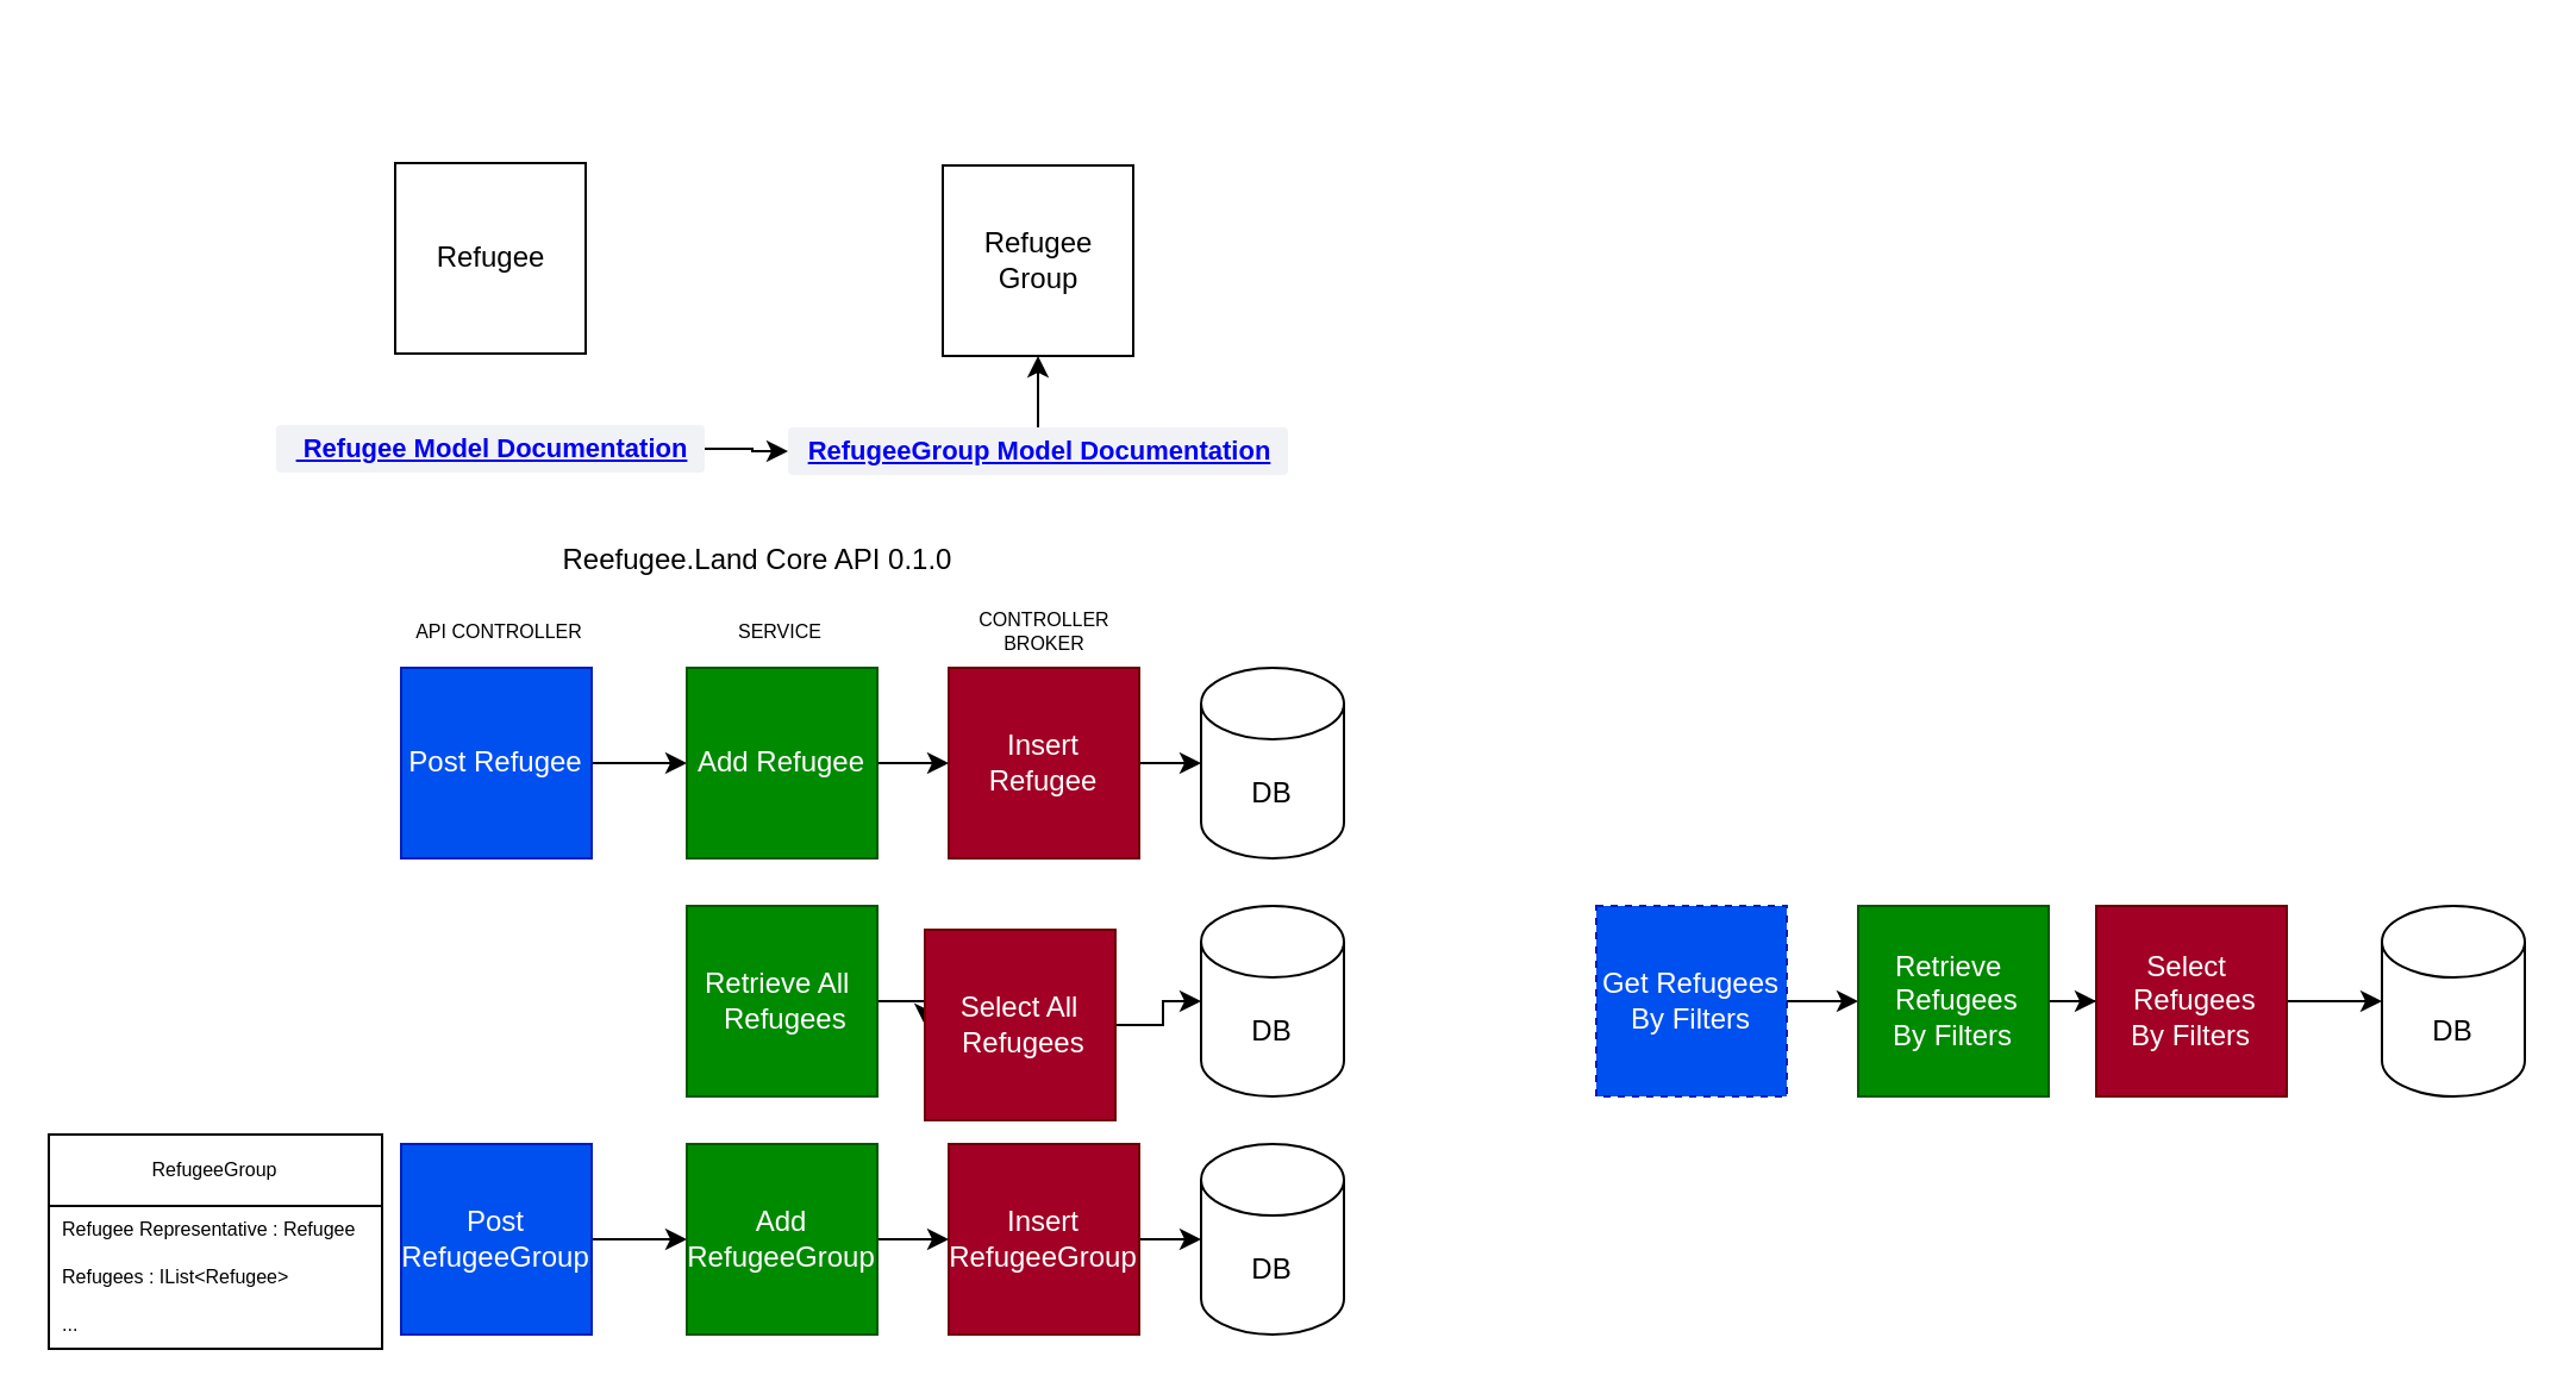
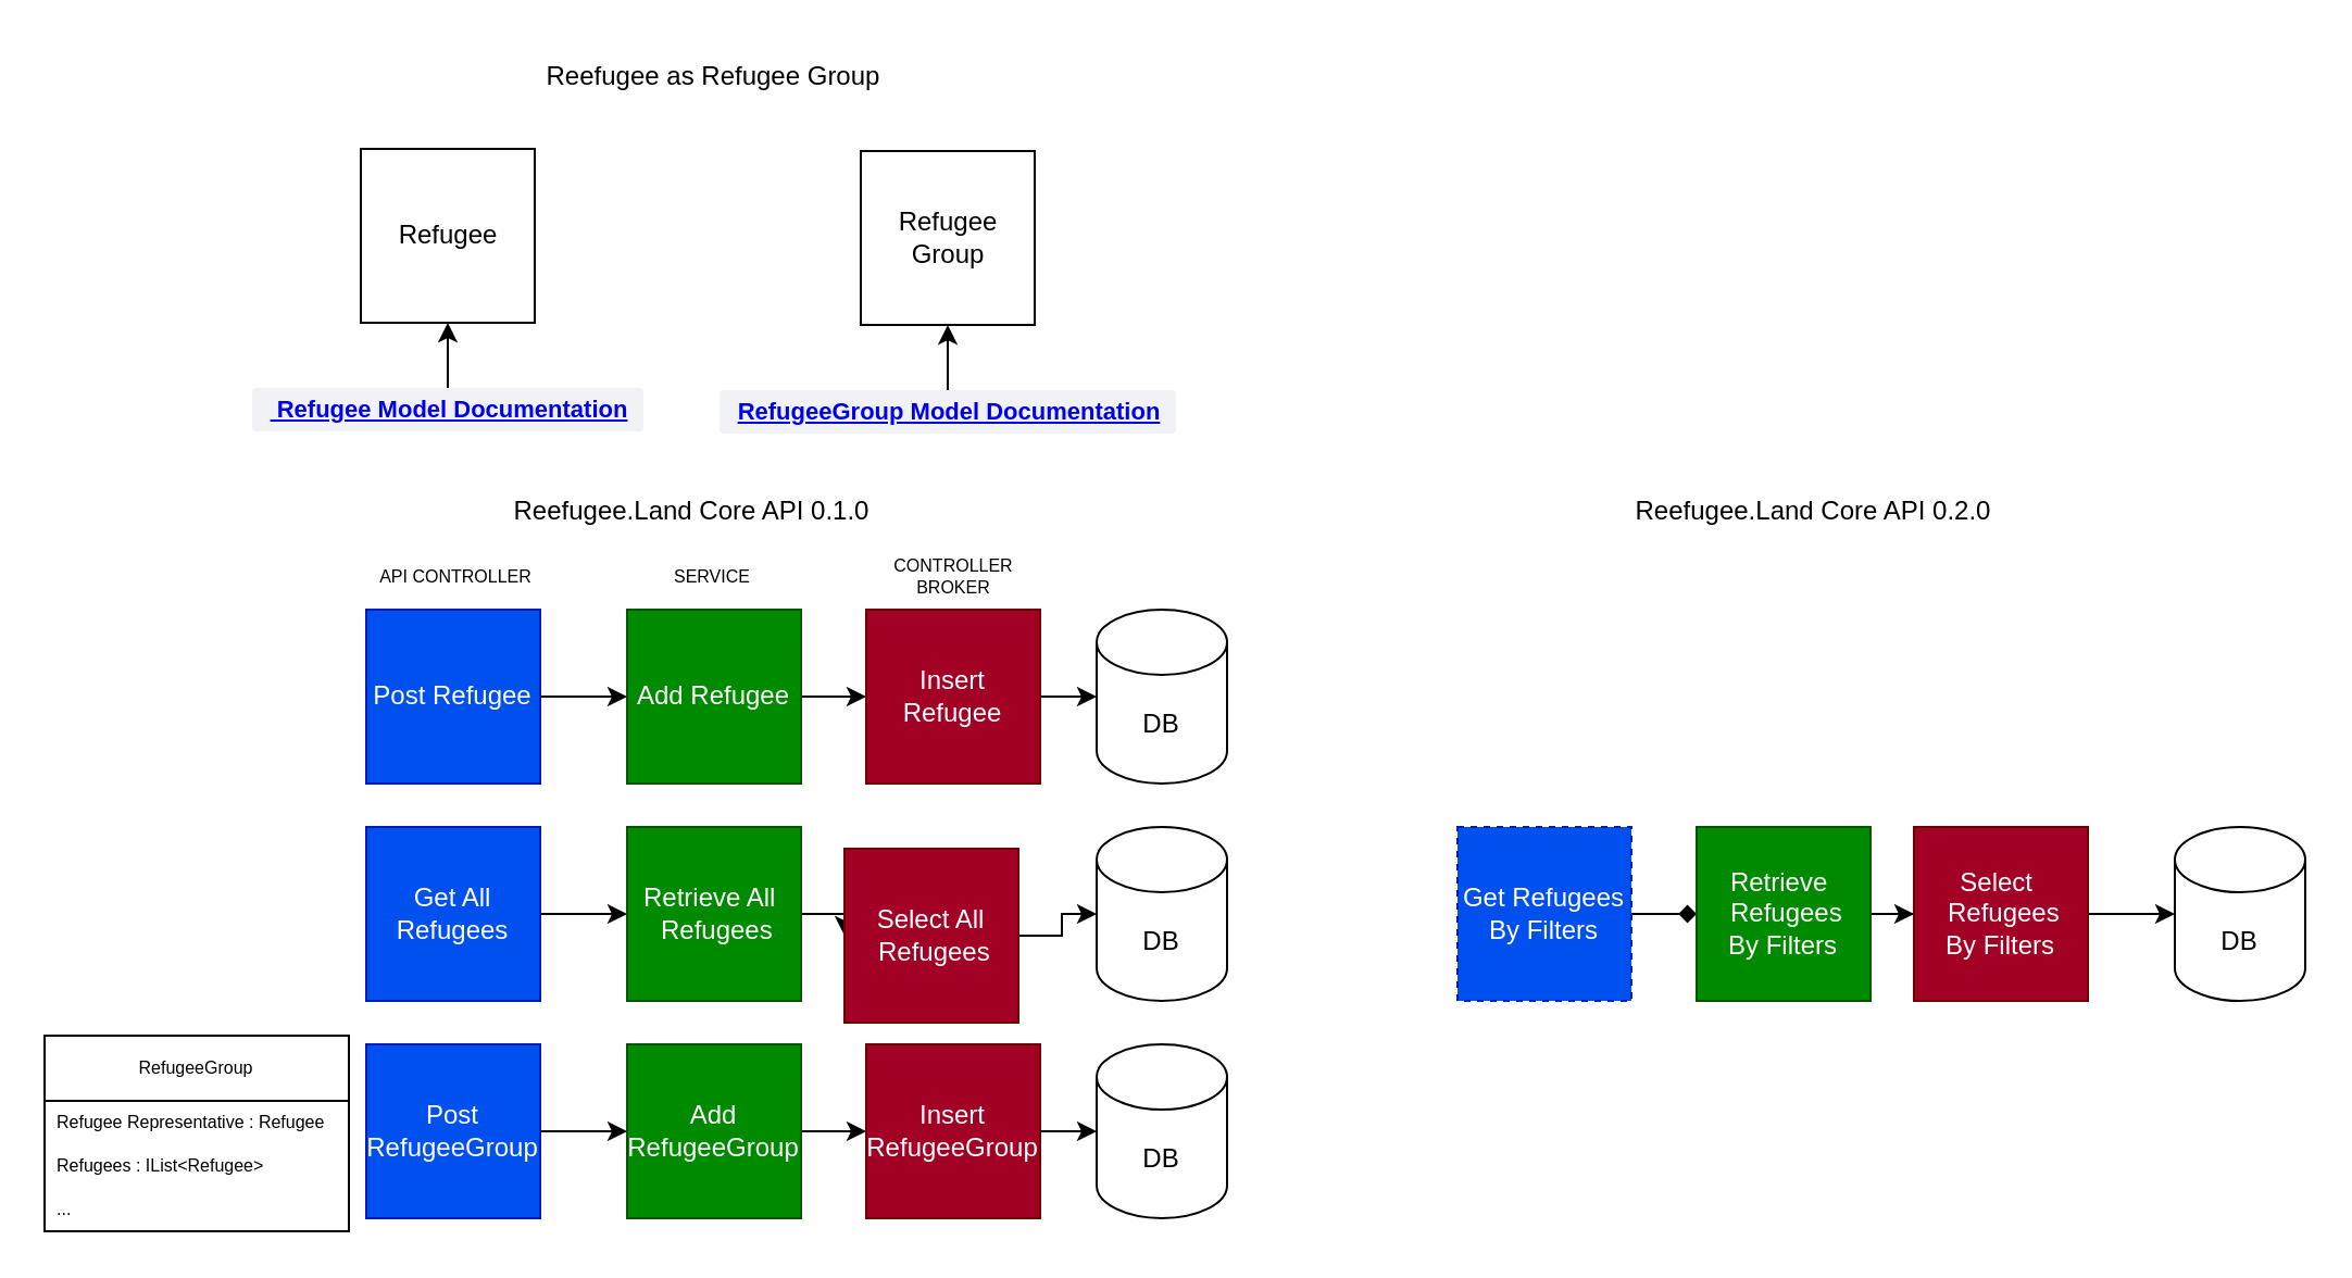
  <mxCell id="0" />
  <mxCell id="1" parent="0" />
  <mxCell id="2" value="Refugee Group" style="whiteSpace=wrap;html=1;aspect=fixed;" vertex="1" parent="1"><mxGeometry x="395.5" y="69" width="80" height="80" as="geometry" /></mxCell>
+ <mxCell id="3" value="Reefugee as Refugee Group" style="text;html=1;strokeColor=none;fillColor=none;align=center;verticalAlign=middle;whiteSpace=wrap;rounded=0;" vertex="1" parent="1"><mxGeometry x="243" y="20" width="170" height="30" as="geometry" /></mxCell>
  <mxCell id="4" value="Refugee" style="whiteSpace=wrap;html=1;aspect=fixed;" vertex="1" parent="1"><mxGeometry x="165.5" y="68" width="80" height="80" as="geometry" /></mxCell>
- <mxCell id="5" style="edgeStyle=orthogonalEdgeStyle;rounded=0;orthogonalLoop=1;jettySize=auto;html=1;" edge="1" parent="1" source="6" target="8"><mxGeometry relative="1" as="geometry" /></mxCell>
+ <mxCell id="5" style="edgeStyle=orthogonalEdgeStyle;rounded=0;orthogonalLoop=1;jettySize=auto;html=1;" edge="1" parent="1" source="6" target="4"><mxGeometry relative="1" as="geometry" /></mxCell>
  <mxCell id="6" value="&lt;a href=&quot;https://docs.refugee.land/docs/refugeeland.core/models/refugee&quot;&gt;&amp;nbsp;Refugee Model Documentation&lt;/a&gt;" style="dashed=0;html=1;fillColor=#F0F2F5;strokeColor=none;align=center;rounded=1;arcSize=10;fontColor=#3384FF;fontStyle=1;fontSize=11;shadow=0" vertex="1" parent="1"><mxGeometry x="115.5" y="178" width="180" height="20" as="geometry" /></mxCell>
  <mxCell id="7" style="edgeStyle=orthogonalEdgeStyle;rounded=0;orthogonalLoop=1;jettySize=auto;html=1;" edge="1" parent="1" source="8" target="2"><mxGeometry relative="1" as="geometry" /></mxCell>
  <mxCell id="8" value="&lt;a href=&quot;https://docs.refugee.land/docs/refugeeland.core/models/refugeegroup&quot;&gt;RefugeeGroup Model Documentation&lt;/a&gt;" style="dashed=0;html=1;fillColor=#F0F2F5;strokeColor=none;align=center;rounded=1;arcSize=10;fontColor=#3384FF;fontStyle=1;fontSize=11;shadow=0" vertex="1" parent="1"><mxGeometry x="330.5" y="179" width="210" height="20" as="geometry" /></mxCell>
  <mxCell id="9" style="edgeStyle=orthogonalEdgeStyle;rounded=0;orthogonalLoop=1;jettySize=auto;html=1;entryX=0;entryY=0.5;entryDx=0;entryDy=0;fontSize=8;" edge="1" parent="1" source="10" target="12"><mxGeometry relative="1" as="geometry" /></mxCell>
  <mxCell id="10" value="Post Refugee" style="whiteSpace=wrap;html=1;aspect=fixed;fillColor=#0050ef;fontColor=#ffffff;strokeColor=#001DBC;" vertex="1" parent="1"><mxGeometry x="168" y="280" width="80" height="80" as="geometry" /></mxCell>
  <mxCell id="11" style="edgeStyle=orthogonalEdgeStyle;rounded=0;orthogonalLoop=1;jettySize=auto;html=1;entryX=0;entryY=0.5;entryDx=0;entryDy=0;fontSize=8;" edge="1" parent="1" source="12" target="14"><mxGeometry relative="1" as="geometry" /></mxCell>
  <mxCell id="12" value="Add Refugee" style="whiteSpace=wrap;html=1;aspect=fixed;fillColor=#008a00;fontColor=#ffffff;strokeColor=#005700;" vertex="1" parent="1"><mxGeometry x="288" y="280" width="80" height="80" as="geometry" /></mxCell>
  <mxCell id="13" style="edgeStyle=orthogonalEdgeStyle;rounded=0;orthogonalLoop=1;jettySize=auto;html=1;fontSize=8;" edge="1" parent="1" source="14" target="42"><mxGeometry relative="1" as="geometry" /></mxCell>
  <mxCell id="14" value="Insert Refugee" style="whiteSpace=wrap;html=1;aspect=fixed;fillColor=#a20025;fontColor=#ffffff;strokeColor=#6F0000;" vertex="1" parent="1"><mxGeometry x="398" y="280" width="80" height="80" as="geometry" /></mxCell>
  <mxCell id="15" style="edgeStyle=orthogonalEdgeStyle;rounded=0;orthogonalLoop=1;jettySize=auto;html=1;fontSize=8;" edge="1" parent="1" source="16" target="18"><mxGeometry relative="1" as="geometry" /></mxCell>
  <mxCell id="16" value="Post RefugeeGroup" style="whiteSpace=wrap;html=1;aspect=fixed;fillColor=#0050ef;fontColor=#ffffff;strokeColor=#001DBC;" vertex="1" parent="1"><mxGeometry x="168" y="480" width="80" height="80" as="geometry" /></mxCell>
  <mxCell id="17" style="edgeStyle=orthogonalEdgeStyle;rounded=0;orthogonalLoop=1;jettySize=auto;html=1;fontSize=8;" edge="1" parent="1" source="18" target="20"><mxGeometry relative="1" as="geometry" /></mxCell>
  <mxCell id="18" value="Add RefugeeGroup" style="whiteSpace=wrap;html=1;aspect=fixed;fillColor=#008a00;fontColor=#ffffff;strokeColor=#005700;" vertex="1" parent="1"><mxGeometry x="288" y="480" width="80" height="80" as="geometry" /></mxCell>
  <mxCell id="19" style="edgeStyle=orthogonalEdgeStyle;rounded=0;orthogonalLoop=1;jettySize=auto;html=1;fontSize=8;" edge="1" parent="1" source="20" target="44"><mxGeometry relative="1" as="geometry" /></mxCell>
  <mxCell id="20" value="Insert RefugeeGroup" style="whiteSpace=wrap;html=1;aspect=fixed;fillColor=#a20025;fontColor=#ffffff;strokeColor=#6F0000;" vertex="1" parent="1"><mxGeometry x="398" y="480" width="80" height="80" as="geometry" /></mxCell>
+ <mxCell id="21" style="edgeStyle=orthogonalEdgeStyle;rounded=0;orthogonalLoop=1;jettySize=auto;html=1;fontSize=8;" edge="1" parent="1" source="22" target="24"><mxGeometry relative="1" as="geometry" /></mxCell>
+ <mxCell id="22" value="Get All Refugees" style="whiteSpace=wrap;html=1;aspect=fixed;fillColor=#0050ef;fontColor=#ffffff;strokeColor=#001DBC;" vertex="1" parent="1"><mxGeometry x="168" y="380" width="80" height="80" as="geometry" /></mxCell>
  <mxCell id="23" style="edgeStyle=orthogonalEdgeStyle;rounded=0;orthogonalLoop=1;jettySize=auto;html=1;fontSize=8;" edge="1" parent="1" source="24" target="26"><mxGeometry relative="1" as="geometry" /></mxCell>
  <mxCell id="24" value="Retrieve All&amp;nbsp;&lt;br&gt;&amp;nbsp;Refugees&lt;br&gt;" style="whiteSpace=wrap;html=1;aspect=fixed;fillColor=#008a00;fontColor=#ffffff;strokeColor=#005700;" vertex="1" parent="1"><mxGeometry x="288" y="380" width="80" height="80" as="geometry" /></mxCell>
  <mxCell id="25" style="edgeStyle=orthogonalEdgeStyle;rounded=0;orthogonalLoop=1;jettySize=auto;html=1;entryX=0;entryY=0.5;entryDx=0;entryDy=0;entryPerimeter=0;fontSize=8;" edge="1" parent="1" source="26" target="43"><mxGeometry relative="1" as="geometry" /></mxCell>
  <mxCell id="26" value="Select All&lt;br&gt;&amp;nbsp;Refugees&lt;br&gt;" style="whiteSpace=wrap;html=1;aspect=fixed;fillColor=#a20025;fontColor=#ffffff;strokeColor=#6F0000;" vertex="1" parent="1"><mxGeometry x="388" y="390" width="80" height="80" as="geometry" /></mxCell>
- <mxCell id="27" style="edgeStyle=orthogonalEdgeStyle;rounded=0;orthogonalLoop=1;jettySize=auto;html=1;fontSize=8;" edge="1" parent="1" source="28" target="30"><mxGeometry relative="1" as="geometry" /></mxCell>
+ <mxCell id="27" style="edgeStyle=orthogonalEdgeStyle;rounded=0;orthogonalLoop=1;jettySize=auto;html=1;fontSize=8;endArrow=diamond;" edge="1" parent="1" source="28" target="30"><mxGeometry relative="1" as="geometry" /></mxCell>
  <mxCell id="28" value="Get Refugees&lt;br&gt;By Filters" style="whiteSpace=wrap;html=1;aspect=fixed;fillColor=#0050ef;fontColor=#ffffff;strokeColor=#001DBC;dashed=1;" vertex="1" parent="1"><mxGeometry x="670" y="380" width="80" height="80" as="geometry" /></mxCell>
  <mxCell id="29" style="edgeStyle=orthogonalEdgeStyle;rounded=0;orthogonalLoop=1;jettySize=auto;html=1;entryX=0;entryY=0.5;entryDx=0;entryDy=0;fontSize=8;" edge="1" parent="1" source="30" target="32"><mxGeometry relative="1" as="geometry" /></mxCell>
  <mxCell id="30" value="Retrieve&amp;nbsp;&lt;br&gt;&amp;nbsp;Refugees&lt;br&gt;By Filters" style="whiteSpace=wrap;html=1;aspect=fixed;fillColor=#008a00;fontColor=#ffffff;strokeColor=#005700;" vertex="1" parent="1"><mxGeometry x="780" y="380" width="80" height="80" as="geometry" /></mxCell>
  <mxCell id="31" style="edgeStyle=orthogonalEdgeStyle;rounded=0;orthogonalLoop=1;jettySize=auto;html=1;fontSize=8;" edge="1" parent="1" source="32" target="45"><mxGeometry relative="1" as="geometry" /></mxCell>
  <mxCell id="32" value="Select&amp;nbsp;&lt;br&gt;&amp;nbsp;Refugees&lt;br&gt;By Filters" style="whiteSpace=wrap;html=1;aspect=fixed;fillColor=#a20025;fontColor=#ffffff;strokeColor=#6F0000;" vertex="1" parent="1"><mxGeometry x="880" y="380" width="80" height="80" as="geometry" /></mxCell>
  <mxCell id="33" value="RefugeeGroup" style="swimlane;fontStyle=0;childLayout=stackLayout;horizontal=1;startSize=30;horizontalStack=0;resizeParent=1;resizeParentMax=0;resizeLast=0;collapsible=1;marginBottom=0;fontSize=8;" vertex="1" parent="1"><mxGeometry x="20" y="476" width="140" height="90" as="geometry"><mxRectangle x="250" y="530" width="110" height="30" as="alternateBounds" /></mxGeometry></mxCell>
  <mxCell id="34" value="Refugee Representative : Refugee" style="text;strokeColor=none;fillColor=none;align=left;verticalAlign=middle;spacingLeft=4;spacingRight=4;overflow=hidden;points=[[0,0.5],[1,0.5]];portConstraint=eastwest;rotatable=0;fontSize=8;" vertex="1" parent="33"><mxGeometry y="30" width="140" height="20" as="geometry" /></mxCell>
  <mxCell id="35" value="Refugees : IList&lt;Refugee&gt;" style="text;strokeColor=none;fillColor=none;align=left;verticalAlign=middle;spacingLeft=4;spacingRight=4;overflow=hidden;points=[[0,0.5],[1,0.5]];portConstraint=eastwest;rotatable=0;fontSize=8;" vertex="1" parent="33"><mxGeometry y="50" width="140" height="20" as="geometry" /></mxCell>
  <mxCell id="36" value="..." style="text;strokeColor=none;fillColor=none;align=left;verticalAlign=middle;spacingLeft=4;spacingRight=4;overflow=hidden;points=[[0,0.5],[1,0.5]];portConstraint=eastwest;rotatable=0;fontSize=8;" vertex="1" parent="33"><mxGeometry y="70" width="140" height="20" as="geometry" /></mxCell>
+ <mxCell id="37" value="Reefugee.Land Core API 0.2.0" style="text;html=1;strokeColor=none;fillColor=none;align=center;verticalAlign=middle;whiteSpace=wrap;rounded=0;" vertex="1" parent="1"><mxGeometry x="724" y="220" width="220" height="30" as="geometry" /></mxCell>
  <mxCell id="38" value="Reefugee.Land Core API 0.1.0" style="text;html=1;strokeColor=none;fillColor=none;align=center;verticalAlign=middle;whiteSpace=wrap;rounded=0;" vertex="1" parent="1"><mxGeometry x="208" y="220" width="220" height="30" as="geometry" /></mxCell>
  <mxCell id="39" value="API CONTROLLER" style="text;html=1;strokeColor=none;fillColor=none;align=center;verticalAlign=middle;whiteSpace=wrap;rounded=0;fontSize=8;" vertex="1" parent="1"><mxGeometry x="169.5" y="250" width="78.5" height="30" as="geometry" /></mxCell>
  <mxCell id="40" value="SERVICE" style="text;html=1;strokeColor=none;fillColor=none;align=center;verticalAlign=middle;whiteSpace=wrap;rounded=0;fontSize=8;" vertex="1" parent="1"><mxGeometry x="288" y="250" width="78.5" height="30" as="geometry" /></mxCell>
  <mxCell id="41" value="CONTROLLER BROKER" style="text;html=1;strokeColor=none;fillColor=none;align=center;verticalAlign=middle;whiteSpace=wrap;rounded=0;fontSize=8;" vertex="1" parent="1"><mxGeometry x="398.75" y="250" width="78.5" height="30" as="geometry" /></mxCell>
  <mxCell id="42" value="DB" style="shape=cylinder3;whiteSpace=wrap;html=1;boundedLbl=1;backgroundOutline=1;size=15;" vertex="1" parent="1"><mxGeometry x="504" y="280" width="60" height="80" as="geometry" /></mxCell>
  <mxCell id="43" value="DB" style="shape=cylinder3;whiteSpace=wrap;html=1;boundedLbl=1;backgroundOutline=1;size=15;" vertex="1" parent="1"><mxGeometry x="504" y="380" width="60" height="80" as="geometry" /></mxCell>
  <mxCell id="44" value="DB" style="shape=cylinder3;whiteSpace=wrap;html=1;boundedLbl=1;backgroundOutline=1;size=15;" vertex="1" parent="1"><mxGeometry x="504" y="480" width="60" height="80" as="geometry" /></mxCell>
  <mxCell id="45" value="DB" style="shape=cylinder3;whiteSpace=wrap;html=1;boundedLbl=1;backgroundOutline=1;size=15;" vertex="1" parent="1"><mxGeometry x="1000" y="380" width="60" height="80" as="geometry" /></mxCell>
